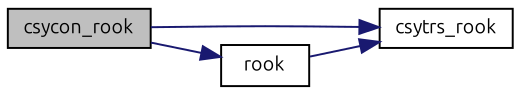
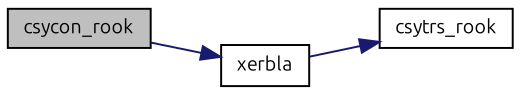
  digraph {
    fontname=Ubuntu
    rankdir=LR
    node [color=black fillcolor=white fontname=Ubuntu fontsize=10 shape=record style=filled]
    edge [color=midnightblue fontname=Ubuntu fontsize=10 labelfontname=Helvetica labelfontsize=10 style=solid]
    n1 [fillcolor=grey75 fontcolor=black height=0.2 label=csycon_rook width=0.4]
    n2 [height=0.2 label=csytrs_rook width=0.4]
-   n3 [height=0.2 label=rook width=0.4]
-   n1 -> n2
+   n3 [height=0.2 label=xerbla width=0.4]
    n1 -> n3
    n3 -> n2
  }
